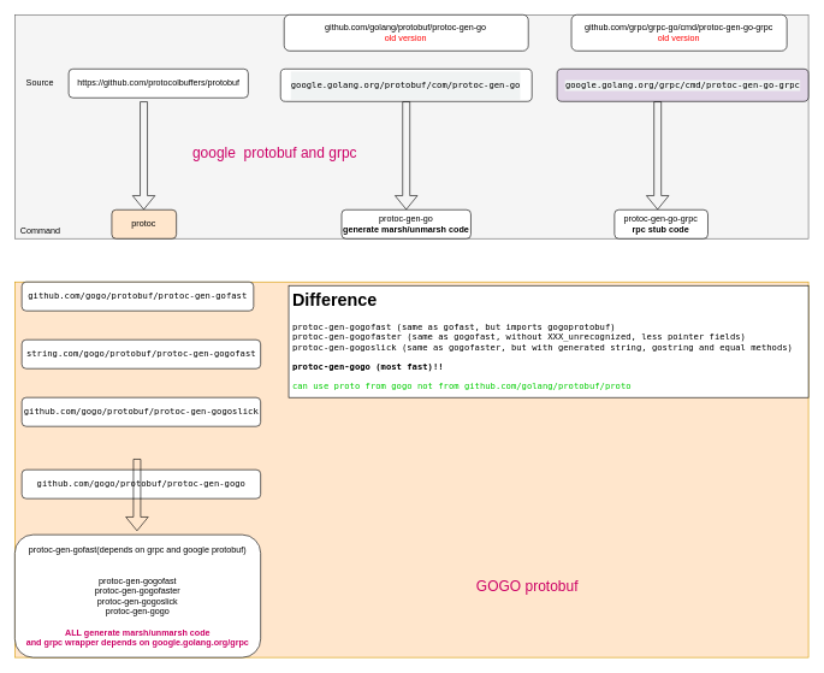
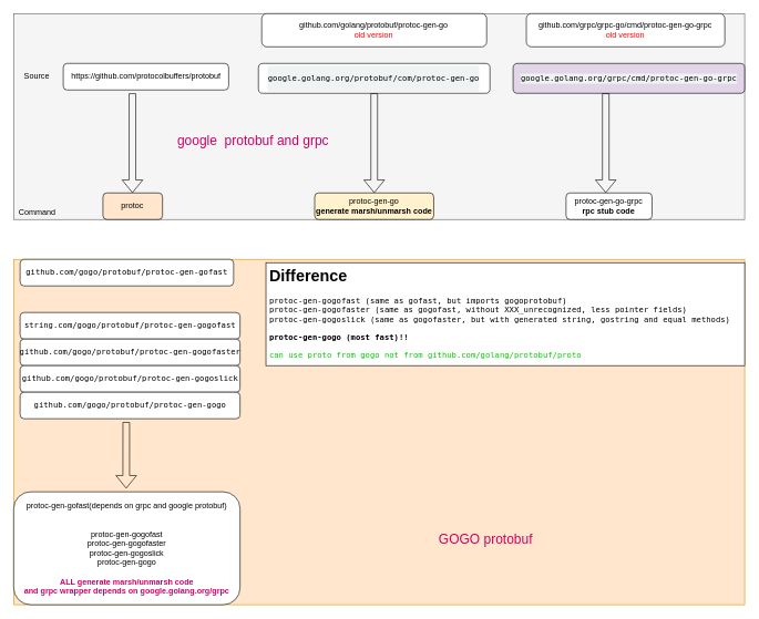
  <mxCell id="0" />
  <mxCell id="1" parent="0" />
  <mxCell id="2" value="" style="group;fillColor=#ffe6cc;strokeColor=#d79b00;" vertex="1" connectable="0" parent="1"><mxGeometry x="20" y="390" width="1100" height="520" as="geometry" /></mxCell>
  <mxCell id="3" value="&lt;pre&gt;&lt;code&gt;string.com/gogo/protobuf/protoc-gen-gogofast&lt;/code&gt;&lt;/pre&gt;" style="rounded=1;whiteSpace=wrap;html=1;fillColor=default;strokeColor=default;" vertex="1" parent="2"><mxGeometry x="9.735" y="80" width="330.973" height="40" as="geometry" /></mxCell>
  <mxCell id="4" value="&lt;pre&gt;&lt;code&gt;github.com/gogo/protobuf/protoc-gen-gofast&lt;/code&gt;&lt;/pre&gt;" style="rounded=1;whiteSpace=wrap;html=1;fillColor=default;strokeColor=default;" vertex="1" parent="2"><mxGeometry x="9.735" width="321.239" height="40" as="geometry" /></mxCell>
+ <mxCell id="5" value="&lt;pre&gt;&lt;code&gt;github.com/gogo/protobuf/protoc-gen-gogofaster&lt;/code&gt;&lt;/pre&gt;" style="rounded=1;whiteSpace=wrap;html=1;fillColor=default;strokeColor=default;" vertex="1" parent="2"><mxGeometry x="9.735" y="120" width="330.973" height="40" as="geometry" /></mxCell>
  <mxCell id="6" value="&lt;pre&gt;&lt;code&gt;github.com/gogo/protobuf/protoc-gen-gogoslick&lt;/code&gt;&lt;/pre&gt;" style="rounded=1;whiteSpace=wrap;html=1;fillColor=default;strokeColor=default;" vertex="1" parent="2"><mxGeometry x="9.735" y="160" width="330.973" height="40" as="geometry" /></mxCell>
  <mxCell id="7" value="protoc-gen-gofast(depends on grpc and google protobuf)&lt;br&gt;&lt;br&gt;&lt;br&gt;protoc-gen-gogofast&lt;b&gt;&lt;br&gt;&lt;/b&gt;protoc-gen-gogofaster&lt;b&gt;&lt;br&gt;&lt;/b&gt;protoc-gen-gogoslick&lt;br&gt;protoc-gen-gogo&lt;br&gt;&lt;br&gt;&lt;font color=&quot;#cc0066&quot;&gt;&lt;b&gt;ALL generate marsh/unmarsh code&lt;/b&gt;&lt;br&gt;&lt;b&gt;and grpc wrapper depends on google.golang.org/grpc&lt;/b&gt;&lt;/font&gt;" style="rounded=1;whiteSpace=wrap;html=1;" vertex="1" parent="2"><mxGeometry y="350" width="340.708" height="170" as="geometry" /></mxCell>
  <mxCell id="8" value="&lt;h1&gt;Difference&lt;/h1&gt;&lt;pre&gt;&lt;code&gt;protoc-gen-gogofast (same as gofast, but imports gogoprotobuf)&lt;br&gt;protoc-gen-gogofaster (same as gogofast, without XXX_unrecognized, less pointer fields)&lt;br&gt;protoc-gen-gogoslick (same as gogofaster, but with generated string, gostring and equal methods)&lt;/code&gt;&lt;/pre&gt;&lt;pre&gt;&lt;b&gt;protoc-gen-gogo (most fast)!!&lt;/b&gt;&lt;/pre&gt;&lt;pre&gt;&lt;font color=&quot;#00cc00&quot;&gt;can use proto from gogo not from github.com/golang/protobuf/proto&lt;/font&gt;&lt;/pre&gt;" style="text;html=1;spacing=5;spacingTop=-20;whiteSpace=wrap;overflow=hidden;rounded=0;fillColor=default;strokeColor=default;" vertex="1" parent="2"><mxGeometry x="379.646" y="5" width="720.354" height="155" as="geometry" /></mxCell>
- <mxCell id="9" value="&lt;pre&gt;&lt;code&gt;github.com/gogo/protobuf/protoc-gen-gogo&lt;/code&gt;&lt;/pre&gt;" style="rounded=1;whiteSpace=wrap;html=1;fillColor=default;strokeColor=default;" vertex="1" parent="2"><mxGeometry x="9.735" y="260" width="330.973" height="40" as="geometry" /></mxCell>
+ <mxCell id="9" value="&lt;pre&gt;&lt;code&gt;github.com/gogo/protobuf/protoc-gen-gogo&lt;/code&gt;&lt;/pre&gt;" style="rounded=1;whiteSpace=wrap;html=1;fillColor=default;strokeColor=default;" vertex="1" parent="2"><mxGeometry x="9.735" y="200" width="330.973" height="40" as="geometry" /></mxCell>
  <mxCell id="10" value="" style="shape=flexArrow;endArrow=classic;html=1;rounded=0;fontColor=#CC0066;exitX=0.5;exitY=1;exitDx=0;exitDy=0;" edge="1" parent="2"><mxGeometry width="50" height="50" relative="1" as="geometry"><mxPoint x="169.468" y="245" as="sourcePoint" /><mxPoint x="169.381" y="345" as="targetPoint" /></mxGeometry></mxCell>
  <mxCell id="11" value="GOGO protobuf" style="text;html=1;align=center;verticalAlign=middle;resizable=0;points=[];autosize=1;strokeColor=none;fillColor=none;fontColor=#CC0066;fontSize=20;" vertex="1" parent="1"><mxGeometry x="650" y="795" width="160" height="30" as="geometry" /></mxCell>
  <mxCell id="12" value="" style="group;fillColor=#f5f5f5;fontColor=#333333;strokeColor=#666666;" vertex="1" connectable="0" parent="1"><mxGeometry x="20" y="20" width="1100" height="310" as="geometry" /></mxCell>
  <mxCell id="13" value="Source" style="text;html=1;strokeColor=none;fillColor=none;align=center;verticalAlign=middle;whiteSpace=wrap;rounded=0;" vertex="1" parent="12"><mxGeometry x="4.977" y="80" width="59.729" height="30" as="geometry" /></mxCell>
  <mxCell id="14" value="https://github.com/protocolbuffers/protobuf" style="rounded=1;whiteSpace=wrap;html=1;" vertex="1" parent="12"><mxGeometry x="74.661" y="75" width="248.869" height="40" as="geometry" /></mxCell>
  <mxCell id="15" value="protoc" style="rounded=1;whiteSpace=wrap;html=1;fillColor=#ffe6cc;" vertex="1" parent="12"><mxGeometry x="134.389" y="270" width="89.593" height="40" as="geometry" /></mxCell>
  <mxCell id="16" value="Command" style="text;html=1;align=center;verticalAlign=middle;resizable=0;points=[];autosize=1;strokeColor=none;fillColor=none;" vertex="1" parent="12"><mxGeometry y="290" width="70" height="20" as="geometry" /></mxCell>
  <mxCell id="17" value="&lt;pre tabindex=&quot;0&quot; style=&quot;background-color: #f0f3f3&quot;&gt;&lt;code class=&quot;language-sh&quot;&gt;&lt;span style=&quot;display: flex&quot;&gt;google.golang.org/grpc/cmd/protoc-gen-go-grpc&lt;/span&gt;&lt;/code&gt;&lt;/pre&gt;" style="rounded=1;whiteSpace=wrap;html=1;fillColor=#e1d5e7;" vertex="1" parent="12"><mxGeometry x="751.584" y="75" width="348.416" height="45" as="geometry" /></mxCell>
  <mxCell id="18" value="&lt;pre tabindex=&quot;0&quot; style=&quot;background-color: #f0f3f3&quot;&gt;&lt;code class=&quot;language-sh&quot;&gt;&lt;span style=&quot;display: flex&quot;&gt;&lt;pre tabindex=&quot;0&quot;&gt;&lt;code class=&quot;language-sh&quot;&gt;&lt;span style=&quot;display: flex&quot;&gt;google.golang.org/protobuf/com/protoc-gen-go&lt;/span&gt;&lt;/code&gt;&lt;/pre&gt;&lt;/span&gt;&lt;/code&gt;&lt;/pre&gt;" style="rounded=1;whiteSpace=wrap;html=1;" vertex="1" parent="12"><mxGeometry x="368.326" y="75" width="348.416" height="45" as="geometry" /></mxCell>
- <mxCell id="19" value="protoc-gen-go&lt;br&gt;&lt;b&gt;generate marsh/unmarsh code&lt;/b&gt;" style="rounded=1;whiteSpace=wrap;html=1;" vertex="1" parent="12"><mxGeometry x="452.941" y="270" width="179.186" height="40" as="geometry" /></mxCell>
+ <mxCell id="19" value="protoc-gen-go&lt;br&gt;&lt;b&gt;generate marsh/unmarsh code&lt;/b&gt;" style="rounded=1;whiteSpace=wrap;html=1;fillColor=#fff2cc;" vertex="1" parent="12"><mxGeometry x="452.941" y="270" width="179.186" height="40" as="geometry" /></mxCell>
  <mxCell id="20" value="protoc-gen-go-grpc&lt;br&gt;&lt;b&gt;rpc stub code&lt;/b&gt;" style="rounded=1;whiteSpace=wrap;html=1;" vertex="1" parent="12"><mxGeometry x="831.222" y="270" width="129.412" height="40" as="geometry" /></mxCell>
  <mxCell id="21" value="github.com/golang/protobuf/protoc-gen-go&lt;br&gt;&lt;font color=&quot;#ff0000&quot;&gt;old version&lt;/font&gt;" style="rounded=1;whiteSpace=wrap;html=1;" vertex="1" parent="12"><mxGeometry x="373.303" width="338.462" height="50" as="geometry" /></mxCell>
  <mxCell id="22" value="github.com/grpc/grpc-go/cmd/protoc-gen-go-grpc&lt;br&gt;&lt;font color=&quot;#ff0000&quot;&gt;old version&lt;/font&gt;" style="rounded=1;whiteSpace=wrap;html=1;" vertex="1" parent="12"><mxGeometry x="771.493" width="298.643" height="50" as="geometry" /></mxCell>
  <mxCell id="23" value="" style="shape=flexArrow;endArrow=classic;html=1;rounded=0;fontColor=#CC0066;exitX=0.5;exitY=1;exitDx=0;exitDy=0;entryX=0.5;entryY=0;entryDx=0;entryDy=0;" edge="1" parent="12" source="18" target="19"><mxGeometry width="50" height="50" relative="1" as="geometry"><mxPoint x="721.719" y="490" as="sourcePoint" /><mxPoint x="771.493" y="440" as="targetPoint" /></mxGeometry></mxCell>
  <mxCell id="24" value="" style="shape=flexArrow;endArrow=classic;html=1;rounded=0;fontColor=#CC0066;exitX=0.5;exitY=1;exitDx=0;exitDy=0;entryX=0.5;entryY=0;entryDx=0;entryDy=0;" edge="1" parent="12"><mxGeometry width="50" height="50" relative="1" as="geometry"><mxPoint x="890.95" y="120" as="sourcePoint" /><mxPoint x="890.95" y="270" as="targetPoint" /></mxGeometry></mxCell>
  <mxCell id="25" value="" style="shape=flexArrow;endArrow=classic;html=1;rounded=0;fontColor=#CC0066;exitX=0.5;exitY=1;exitDx=0;exitDy=0;entryX=0.5;entryY=0;entryDx=0;entryDy=0;" edge="1" parent="12"><mxGeometry width="50" height="50" relative="1" as="geometry"><mxPoint x="178.767" y="120" as="sourcePoint" /><mxPoint x="178.767" y="270" as="targetPoint" /></mxGeometry></mxCell>
  <mxCell id="26" value="google&amp;nbsp; protobuf and grpc" style="text;html=1;align=center;verticalAlign=middle;resizable=0;points=[];autosize=1;strokeColor=none;fillColor=none;fontColor=#CC0066;fontSize=20;" vertex="1" parent="1"><mxGeometry x="260" y="195" width="240" height="30" as="geometry" /></mxCell>
